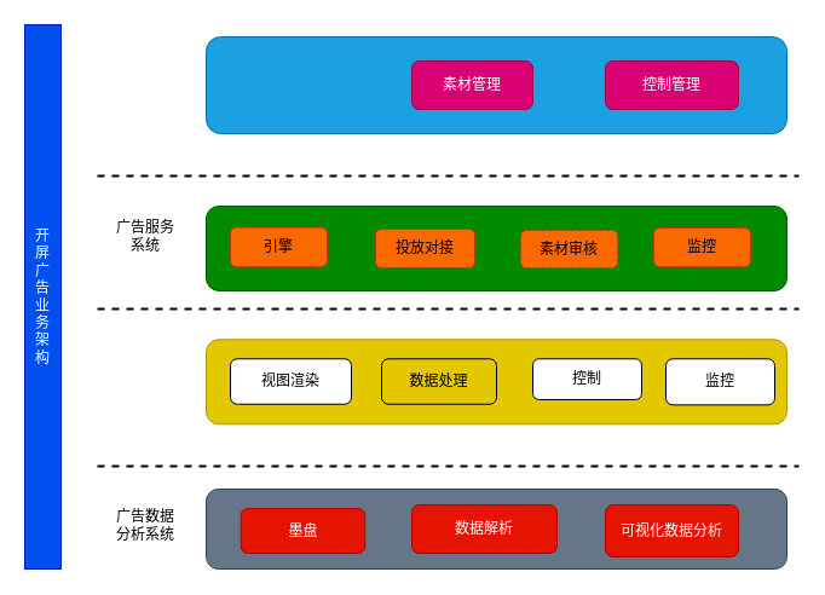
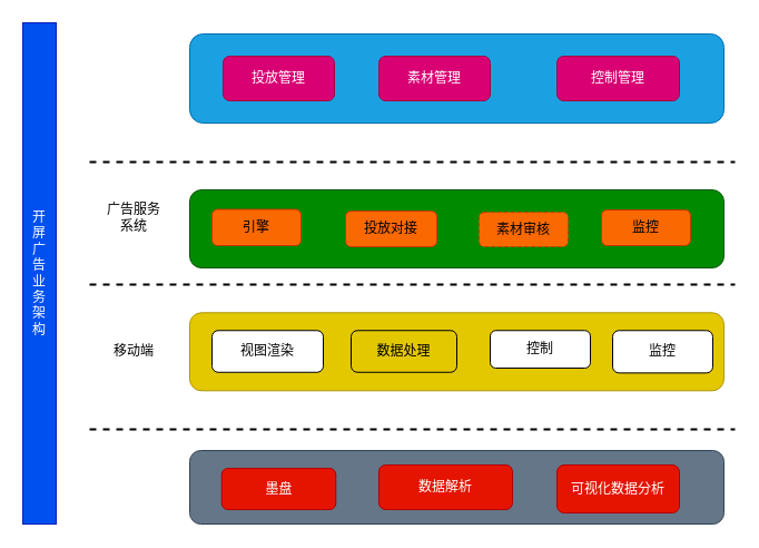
  <mxCell id="0" />
  <mxCell id="1" parent="0" />
  <mxCell id="2" value="开&lt;br&gt;屏&lt;br&gt;广&lt;br&gt;告&lt;br&gt;业&lt;br&gt;务&lt;br&gt;架&lt;br&gt;构" style="rounded=0;html=1;labelPosition=center;verticalLabelPosition=middle;align=center;verticalAlign=middle;whiteSpace=wrap;horizontal=1;fillColor=#0050ef;fontColor=#ffffff;strokeColor=#001DBC;" vertex="1" parent="1"><mxGeometry x="20" y="20" width="30" height="450" as="geometry" /></mxCell>
  <mxCell id="3" value="" style="line;strokeWidth=2;html=1;dashed=1;" vertex="1" parent="1"><mxGeometry x="80" y="140" width="580" height="10" as="geometry" /></mxCell>
  <mxCell id="4" value="广告服务系统" style="text;html=1;strokeColor=none;fillColor=none;align=center;verticalAlign=middle;whiteSpace=wrap;rounded=0;" vertex="1" parent="1"><mxGeometry x="90" y="180" width="60" height="30" as="geometry" /></mxCell>
  <mxCell id="5" value="" style="line;strokeWidth=2;html=1;dashed=1;" vertex="1" parent="1"><mxGeometry x="80" y="250" width="580" height="10" as="geometry" /></mxCell>
  <mxCell id="6" value="" style="line;strokeWidth=2;html=1;dashed=1;" vertex="1" parent="1"><mxGeometry x="80" y="380" width="580" height="10" as="geometry" /></mxCell>
- <mxCell id="8" value="广告数据分析系统" style="text;html=1;strokeColor=none;fillColor=none;align=center;verticalAlign=middle;whiteSpace=wrap;rounded=0;" vertex="1" parent="1"><mxGeometry x="90" y="419" width="60" height="30" as="geometry" /></mxCell>
+ <mxCell id="7" value="移动端" style="text;html=1;strokeColor=none;fillColor=none;align=center;verticalAlign=middle;whiteSpace=wrap;rounded=0;" vertex="1" parent="1"><mxGeometry x="90" y="300" width="60" height="30" as="geometry" /></mxCell>
  <mxCell id="9" value="" style="rounded=1;whiteSpace=wrap;html=1;fillColor=#1ba1e2;fontColor=#ffffff;strokeColor=#006EAF;" vertex="1" parent="1"><mxGeometry x="170" y="30" width="480" height="80" as="geometry" /></mxCell>
+ <mxCell id="10" value="投放管理" style="rounded=1;whiteSpace=wrap;html=1;fillColor=#d80073;fontColor=#ffffff;strokeColor=#A50040;" vertex="1" parent="1"><mxGeometry x="200" y="50" width="100" height="40" as="geometry" /></mxCell>
  <mxCell id="11" value="素材管理" style="rounded=1;whiteSpace=wrap;html=1;fillColor=#d80073;fontColor=#ffffff;strokeColor=#A50040;" vertex="1" parent="1"><mxGeometry x="340" y="50" width="100" height="40" as="geometry" /></mxCell>
  <mxCell id="12" value="控制管理" style="rounded=1;whiteSpace=wrap;html=1;fillColor=#d80073;fontColor=#ffffff;strokeColor=#A50040;" vertex="1" parent="1"><mxGeometry x="500" y="50" width="110" height="40" as="geometry" /></mxCell>
  <mxCell id="13" value="" style="rounded=1;whiteSpace=wrap;html=1;fillColor=#008a00;fontColor=#ffffff;strokeColor=#005700;" vertex="1" parent="1"><mxGeometry x="170" y="170" width="480" height="70" as="geometry" /></mxCell>
  <mxCell id="14" value="引擎" style="rounded=1;whiteSpace=wrap;html=1;fillColor=#fa6800;fontColor=#000000;strokeColor=#C73500;" vertex="1" parent="1"><mxGeometry x="190" y="187.5" width="80" height="32.5" as="geometry" /></mxCell>
  <mxCell id="15" value="" style="rounded=1;whiteSpace=wrap;html=1;fillColor=#e3c800;fontColor=#000000;strokeColor=#B09500;" vertex="1" parent="1"><mxGeometry x="170" y="280.31" width="480" height="70" as="geometry" /></mxCell>
  <mxCell id="16" value="视图渲染" style="rounded=1;whiteSpace=wrap;html=1;" vertex="1" parent="1"><mxGeometry x="190" y="296.25" width="100" height="37.5" as="geometry" /></mxCell>
  <mxCell id="17" value="数据处理" style="rounded=1;whiteSpace=wrap;html=1;fillColor=#e3c800;" vertex="1" parent="1"><mxGeometry x="315" y="296.25" width="95" height="37.5" as="geometry" /></mxCell>
  <mxCell id="18" value="控制" style="rounded=1;whiteSpace=wrap;html=1;" vertex="1" parent="1"><mxGeometry x="440" y="296.25" width="90" height="33.75" as="geometry" /></mxCell>
  <mxCell id="19" value="监控" style="rounded=1;whiteSpace=wrap;html=1;" vertex="1" parent="1"><mxGeometry x="550" y="296.25" width="90" height="38.12" as="geometry" /></mxCell>
  <mxCell id="20" value="" style="rounded=1;whiteSpace=wrap;html=1;fillColor=#647687;fontColor=#ffffff;strokeColor=#314354;" vertex="1" parent="1"><mxGeometry x="170" y="404" width="480" height="66" as="geometry" /></mxCell>
  <mxCell id="21" value="墨盘" style="rounded=1;whiteSpace=wrap;html=1;fillColor=#e51400;strokeColor=#B20000;fontColor=#ffffff;" vertex="1" parent="1"><mxGeometry x="198.75" y="420" width="102.5" height="37" as="geometry" /></mxCell>
  <mxCell id="22" value="可视化数据分析" style="rounded=1;whiteSpace=wrap;html=1;fillColor=#e51400;fontColor=#ffffff;strokeColor=#B20000;" vertex="1" parent="1"><mxGeometry x="500" y="417" width="110" height="43" as="geometry" /></mxCell>
  <mxCell id="23" value="数据解析" style="rounded=1;whiteSpace=wrap;html=1;fillColor=#e51400;fontColor=#ffffff;strokeColor=#B20000;" vertex="1" parent="1"><mxGeometry x="340" y="417" width="120" height="40" as="geometry" /></mxCell>
  <mxCell id="24" value="投放对接" style="rounded=1;whiteSpace=wrap;html=1;fillColor=#fa6800;fontColor=#000000;strokeColor=#C73500;" vertex="1" parent="1"><mxGeometry x="310" y="189" width="82" height="32" as="geometry" /></mxCell>
  <mxCell id="25" value="素材审核" style="rounded=1;whiteSpace=wrap;html=1;fillColor=#fa6800;fontColor=#000000;strokeColor=#C73500;dashed=1;" vertex="1" parent="1"><mxGeometry x="430" y="190" width="80" height="31" as="geometry" /></mxCell>
  <mxCell id="26" value="监控" style="rounded=1;whiteSpace=wrap;html=1;fillColor=#fa6800;fontColor=#000000;strokeColor=#C73500;" vertex="1" parent="1"><mxGeometry x="540" y="188" width="80" height="32" as="geometry" /></mxCell>
